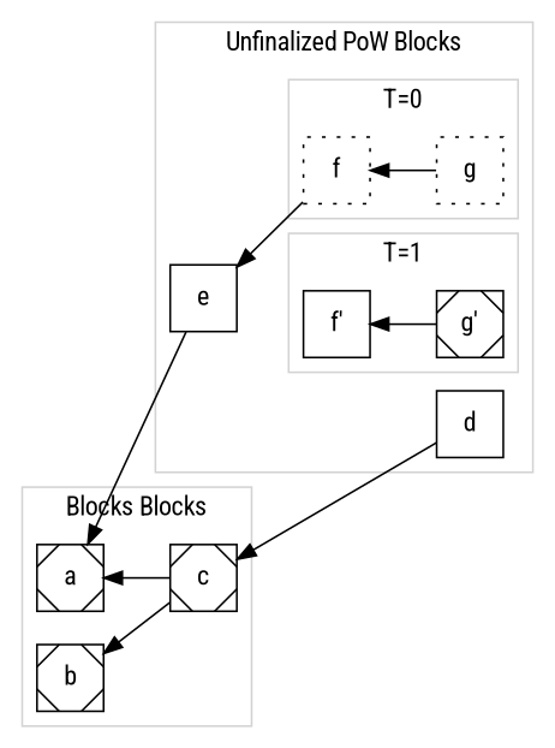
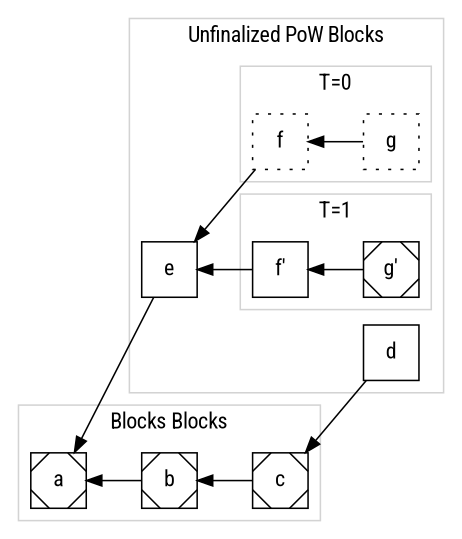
  digraph {
    color=lightgrey
    fontname="Roboto Condensed"
    rankdir=RL
    node [fontname="Roboto Condensed" shape=square]
    edge [fontname="Roboto Condensed"]
    n1 [label=g style=dotted]
    n2 [label=f style=dotted]
    n3 [label="g'" shape=Msquare]
    n4 [label="f'"]
    e
    d
    c [shape=Msquare]
    b [shape=Msquare]
    a [shape=Msquare]
    subgraph cluster_1 {
      label="Unfinalized PoW Blocks"
      e
      d
      subgraph cluster_2 {
        label="T=0"
        n1
        n2
      }
      subgraph cluster_3 {
        label="T=1"
        n3
        n4
      }
    }
    subgraph cluster_4 {
      label="Blocks Blocks"
      c
      b
      a
    }
    n1 -> n2
    n2 -> e
    n3 -> n4
+   n4 -> e
    e -> a
    d -> c
    c -> b
-   c -> a
+   b -> a
  }
